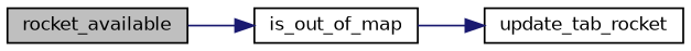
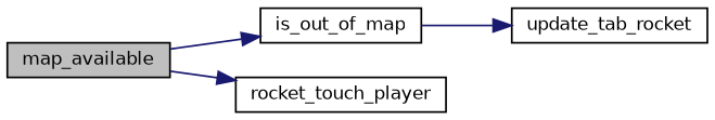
  digraph {
    rankdir=LR
    node [color=black fillcolor=white fontname=Helvetica fontsize=10 shape=record style=filled]
    edge [color=midnightblue fontname=Helvetica fontsize=10 labelfontname=Helvetica labelfontsize=10 style=solid]
-   n1 [fillcolor=grey75 fontcolor=black height=0.2 label=rocket_available width=0.4]
+   n1 [fillcolor=grey75 fontcolor=black height=0.2 label=map_available width=0.4]
    n2 [height=0.2 label=is_out_of_map width=0.4]
+   n3 [height=0.2 label=rocket_touch_player width=0.4]
    n4 [height=0.2 label=update_tab_rocket width=0.4]
    n1 -> n2
+   n1 -> n3
    n2 -> n4
  }
